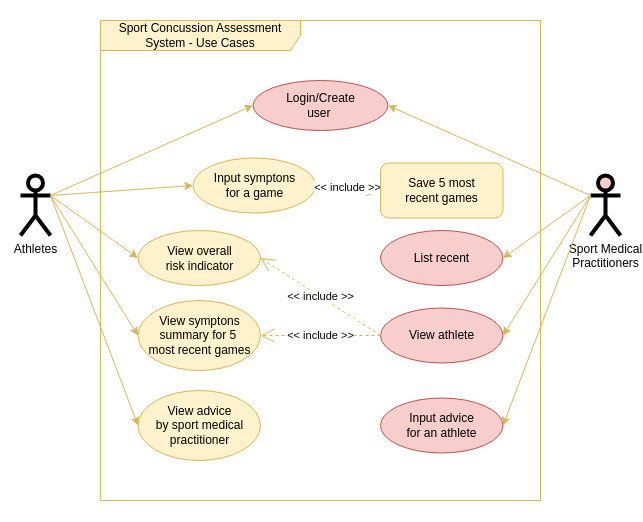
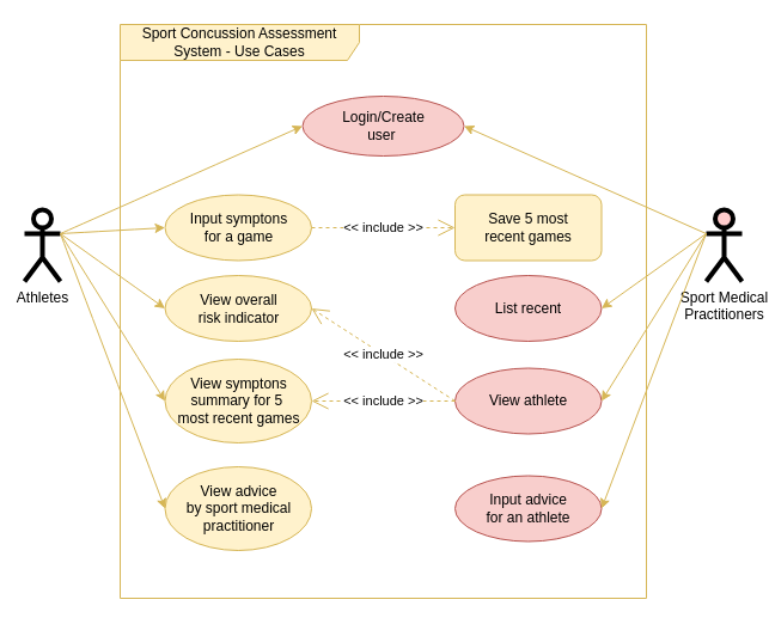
  <mxCell id="0" />
  <mxCell id="1" parent="0" />
  <mxCell id="2" value="Sport Concussion Assessment System - Use Cases" style="shape=umlFrame;whiteSpace=wrap;html=1;strokeWidth=1;fillColor=#fff2cc;width=200;height=30;strokeColor=#d6b656;" parent="1" vertex="1"><mxGeometry x="100" y="20" width="440" height="480" as="geometry" /></mxCell>
- <mxCell id="3" value="Input symptons&lt;br&gt;for a game" style="ellipse;whiteSpace=wrap;html=1;fillColor=#fff2cc;strokeColor=#d6b656;" parent="1" vertex="1"><mxGeometry x="192.5" y="157.5" width="122.5" height="55" as="geometry" /></mxCell>
+ <mxCell id="3" value="Input symptons&lt;br&gt;for a game" style="ellipse;whiteSpace=wrap;html=1;fillColor=#fff2cc;strokeColor=#d6b656;" parent="1" vertex="1"><mxGeometry x="137.5" y="162.5" width="122.5" height="55" as="geometry" /></mxCell>
  <mxCell id="4" style="html=1;exitX=1;exitY=0.333;exitPerimeter=0;jettySize=auto;orthogonalLoop=1;fillColor=#fff2cc;strokeColor=#d6b656;curved=1;fontColor=#000099;entryX=0;entryY=0.5;entryDx=0;entryDy=0;" parent="1" source="6" target="3" edge="1"><mxGeometry relative="1" as="geometry"><mxPoint x="138" y="100" as="targetPoint" /></mxGeometry></mxCell>
  <mxCell id="5" style="edgeStyle=none;curved=1;html=1;exitX=1;exitY=0.333;exitPerimeter=0;jettySize=auto;orthogonalLoop=1;strokeColor=#d6b656;entryX=0;entryY=0.5;fontColor=#000099;fillColor=#fff2cc;entryDx=0;entryDy=0;" parent="1" source="6" target="15" edge="1"><mxGeometry relative="1" as="geometry"><mxPoint x="145" y="455" as="targetPoint" /></mxGeometry></mxCell>
  <mxCell id="6" value="Athletes" style="shape=umlActor;verticalLabelPosition=bottom;labelBackgroundColor=#ffffff;verticalAlign=top;html=1;strokeWidth=4;" parent="1" vertex="1"><mxGeometry x="20" y="175" width="30" height="60" as="geometry" /></mxCell>
  <mxCell id="7" style="rounded=0;html=1;exitX=0;exitY=0.333;exitPerimeter=0;jettySize=auto;orthogonalLoop=1;fontColor=#000099;strokeColor=#d6b656;entryX=1;entryY=0.5;entryDx=0;entryDy=0;fillColor=#fff2cc;" parent="1" source="8" target="11" edge="1"><mxGeometry relative="1" as="geometry"><mxPoint x="495" y="275" as="targetPoint" /></mxGeometry></mxCell>
  <mxCell id="8" value="Sport Medical&lt;br&gt;Practitioners" style="shape=umlActor;verticalLabelPosition=bottom;labelBackgroundColor=#ffffff;verticalAlign=top;html=1;strokeWidth=4;fillColor=#FFCCCC;" parent="1" vertex="1"><mxGeometry x="590" y="175" width="30" height="60" as="geometry" /></mxCell>
  <mxCell id="9" value="&lt;font color=&quot;#000000&quot;&gt;&amp;lt;&amp;lt; include &amp;gt;&amp;gt;&lt;/font&gt;" style="endArrow=open;endSize=12;dashed=1;html=1;exitX=1;exitY=0.5;entryX=0;entryY=0.5;fontColor=#000099;strokeColor=#d6b656;entryDx=0;entryDy=0;fillColor=#fff2cc;" parent="1" source="3" target="13" edge="1"><mxGeometry x="-0.008" width="160" relative="1" as="geometry"><mxPoint x="275" y="195" as="sourcePoint" /><mxPoint x="400" y="188.75" as="targetPoint" /><mxPoint as="offset" /></mxGeometry></mxCell>
  <mxCell id="10" style="html=1;jettySize=auto;orthogonalLoop=1;fillColor=#fff2cc;strokeColor=#d6b656;curved=1;fontColor=#000099;entryX=0;entryY=0.5;entryDx=0;entryDy=0;exitX=1;exitY=0.333;exitDx=0;exitDy=0;exitPerimeter=0;" parent="1" source="6" target="14" edge="1"><mxGeometry relative="1" as="geometry"><mxPoint x="80" y="195" as="sourcePoint" /><mxPoint x="131.25" y="260" as="targetPoint" /></mxGeometry></mxCell>
  <mxCell id="11" value="Login/Create&lt;br&gt;user&amp;nbsp;" style="ellipse;whiteSpace=wrap;html=1;fillColor=#f8cecc;strokeColor=#b85450;" parent="1" vertex="1"><mxGeometry x="252.5" y="80" width="135" height="50" as="geometry" /></mxCell>
  <mxCell id="12" style="html=1;jettySize=auto;orthogonalLoop=1;fillColor=#fff2cc;strokeColor=#d6b656;curved=1;fontColor=#000099;entryX=0;entryY=0.5;entryDx=0;entryDy=0;exitX=1;exitY=0.333;exitDx=0;exitDy=0;exitPerimeter=0;" parent="1" source="6" target="11" edge="1"><mxGeometry relative="1" as="geometry"><mxPoint x="155" y="225" as="targetPoint" /><mxPoint x="60" y="200" as="sourcePoint" /></mxGeometry></mxCell>
  <mxCell id="13" value="Save 5 most&lt;br&gt;recent games" style="whiteSpace=wrap;html=1;fillColor=#fff2cc;strokeColor=#d6b656;rounded=1;" parent="1" vertex="1"><mxGeometry x="380" y="162.5" width="122.5" height="55" as="geometry" /></mxCell>
  <mxCell id="14" value="View overall&lt;br&gt;risk indicator" style="ellipse;whiteSpace=wrap;html=1;fillColor=#fff2cc;strokeColor=#d6b656;" parent="1" vertex="1"><mxGeometry x="137.5" y="230" width="122.5" height="55" as="geometry" /></mxCell>
  <mxCell id="15" value="View symptons&lt;br&gt;summary for 5&amp;nbsp;&lt;br&gt;most recent games" style="ellipse;whiteSpace=wrap;html=1;fillColor=#fff2cc;strokeColor=#d6b656;" parent="1" vertex="1"><mxGeometry x="137.5" y="300" width="122.5" height="70" as="geometry" /></mxCell>
  <mxCell id="16" value="View advice&lt;br&gt;by sport medical practitioner" style="ellipse;whiteSpace=wrap;html=1;fillColor=#fff2cc;strokeColor=#d6b656;" parent="1" vertex="1"><mxGeometry x="137.5" y="390" width="122.5" height="70" as="geometry" /></mxCell>
  <mxCell id="17" style="edgeStyle=none;curved=1;html=1;jettySize=auto;orthogonalLoop=1;strokeColor=#d6b656;entryX=0;entryY=0.5;fontColor=#000099;fillColor=#fff2cc;entryDx=0;entryDy=0;exitX=1;exitY=0.333;exitDx=0;exitDy=0;exitPerimeter=0;" parent="1" source="6" target="16" edge="1"><mxGeometry relative="1" as="geometry"><mxPoint x="137.5" y="400" as="targetPoint" /><mxPoint x="50" y="200" as="sourcePoint" /></mxGeometry></mxCell>
  <mxCell id="18" value="List recent" style="ellipse;whiteSpace=wrap;html=1;fillColor=#f8cecc;strokeColor=#b85450;" parent="1" vertex="1"><mxGeometry x="380" y="230" width="122.5" height="55" as="geometry" /></mxCell>
  <mxCell id="19" style="rounded=0;html=1;exitX=0;exitY=0.333;exitPerimeter=0;jettySize=auto;orthogonalLoop=1;fontColor=#000099;strokeColor=#d6b656;entryX=1;entryY=0.5;entryDx=0;entryDy=0;fillColor=#fff2cc;exitDx=0;exitDy=0;" parent="1" source="8" target="18" edge="1"><mxGeometry relative="1" as="geometry"><mxPoint x="397.5" y="115" as="targetPoint" /><mxPoint x="600" y="205" as="sourcePoint" /></mxGeometry></mxCell>
  <mxCell id="20" value="Input advice&lt;br&gt;for an athlete" style="ellipse;whiteSpace=wrap;html=1;fillColor=#f8cecc;strokeColor=#b85450;" parent="1" vertex="1"><mxGeometry x="380" y="397.5" width="122.5" height="55" as="geometry" /></mxCell>
  <mxCell id="21" style="rounded=0;html=1;exitX=0;exitY=0.333;exitPerimeter=0;jettySize=auto;orthogonalLoop=1;fontColor=#000099;strokeColor=#d6b656;entryX=1;entryY=0.5;entryDx=0;entryDy=0;fillColor=#fff2cc;exitDx=0;exitDy=0;" parent="1" source="8" target="20" edge="1"><mxGeometry relative="1" as="geometry"><mxPoint x="512.5" y="345" as="targetPoint" /><mxPoint x="600" y="205" as="sourcePoint" /></mxGeometry></mxCell>
  <mxCell id="22" value="View athlete" style="ellipse;whiteSpace=wrap;html=1;fillColor=#f8cecc;strokeColor=#b85450;" parent="1" vertex="1"><mxGeometry x="380" y="307.5" width="122.5" height="55" as="geometry" /></mxCell>
  <mxCell id="23" style="rounded=0;html=1;exitX=0;exitY=0.333;exitPerimeter=0;jettySize=auto;orthogonalLoop=1;fontColor=#000099;strokeColor=#d6b656;entryX=1;entryY=0.5;entryDx=0;entryDy=0;fillColor=#fff2cc;exitDx=0;exitDy=0;" parent="1" source="8" target="22" edge="1"><mxGeometry relative="1" as="geometry"><mxPoint x="512.5" y="267.5" as="targetPoint" /><mxPoint x="600" y="205" as="sourcePoint" /></mxGeometry></mxCell>
  <mxCell id="24" value="&lt;font color=&quot;#000000&quot;&gt;&amp;lt;&amp;lt; include &amp;gt;&amp;gt;&lt;/font&gt;" style="endArrow=open;endSize=12;dashed=1;html=1;exitX=0;exitY=0.5;entryX=1;entryY=0.5;fontColor=#000099;strokeColor=#d6b656;entryDx=0;entryDy=0;fillColor=#fff2cc;exitDx=0;exitDy=0;" edge="1" parent="1" source="22" target="14"><mxGeometry x="-0.008" width="160" relative="1" as="geometry"><mxPoint x="270" y="200" as="sourcePoint" /><mxPoint x="390" y="200" as="targetPoint" /><mxPoint as="offset" /></mxGeometry></mxCell>
  <mxCell id="25" value="&lt;font color=&quot;#000000&quot;&gt;&amp;lt;&amp;lt; include &amp;gt;&amp;gt;&lt;/font&gt;" style="endArrow=open;endSize=12;dashed=1;html=1;exitX=0;exitY=0.5;entryX=1;entryY=0.5;fontColor=#000099;strokeColor=#d6b656;entryDx=0;entryDy=0;fillColor=#fff2cc;exitDx=0;exitDy=0;" edge="1" parent="1" source="22" target="15"><mxGeometry x="-0.008" width="160" relative="1" as="geometry"><mxPoint x="390" y="345" as="sourcePoint" /><mxPoint x="270" y="267.5" as="targetPoint" /><mxPoint as="offset" /></mxGeometry></mxCell>
